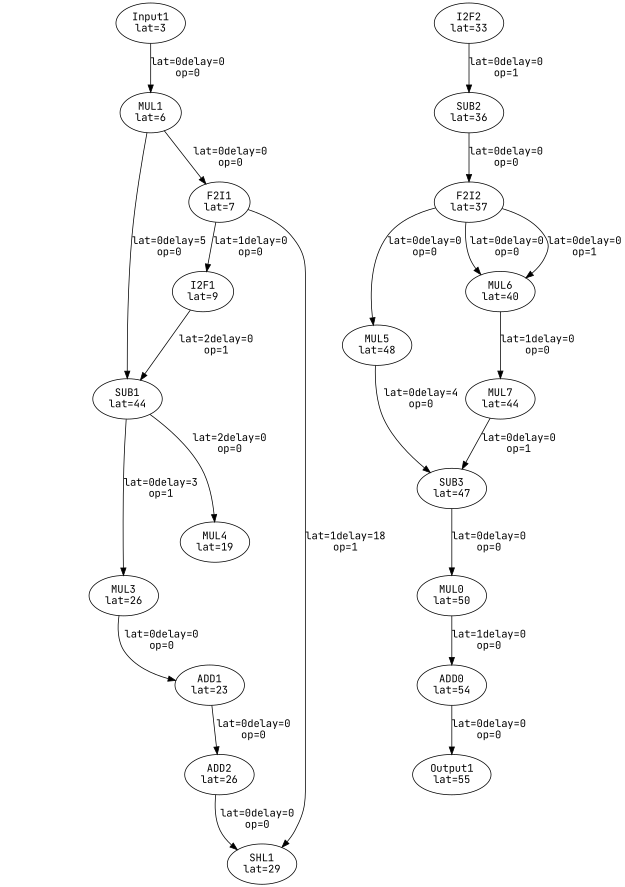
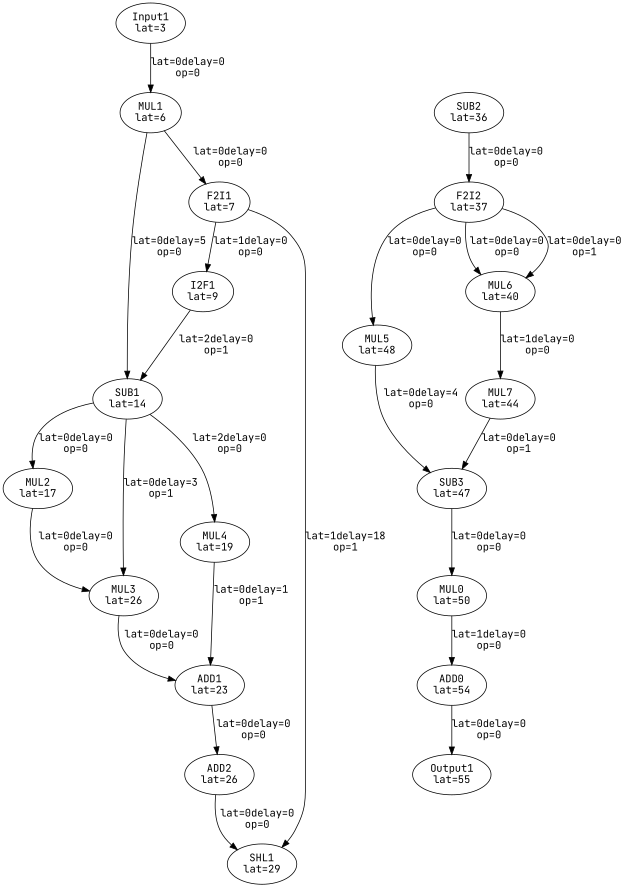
  digraph {
    fontname="JetBrains Mono"
    node [fontname="JetBrains Mono"]
    edge [fontname="JetBrains Mono"]
    Input1 [label="\N\nlat=3"]
    MUL1 [label="\N\nlat=6"]
-   SUB1 [label="\N\nlat=44"]
+   SUB1 [label="\N\nlat=14"]
    F2I1 [label="\N\nlat=7"]
    Output1 [label="\N\nlat=55"]
    ADD0 [label="\N\nlat=54"]
    MUL0 [label="\N\nlat=50"]
    SUB3 [label="\N\nlat=47"]
+   MUL2 [label="\N\nlat=17"]
    MUL3 [label="\N\nlat=26"]
    MUL4 [label="\N\nlat=19"]
    I2F1 [label="\N\nlat=9"]
    SHL1 [label="\N\nlat=29"]
    ADD1 [label="\N\nlat=23"]
    ADD2 [label="\N\nlat=26"]
-   I2F2 [label="\N\nlat=33"]
    SUB2 [label="\N\nlat=36"]
    MUL7 [label="\N\nlat=44"]
    F2I2 [label="\N\nlat=37"]
    MUL5 [label="\N\nlat=48"]
    MUL6 [label="\N\nlat=40"]
    Input1 -> MUL1 [label="lat=0\delay=0\nop=0"]
    MUL1 -> SUB1 [label="lat=0\delay=5\nop=0"]
    MUL1 -> F2I1 [label="lat=0\delay=0\nop=0"]
+   SUB1 -> MUL2 [label="lat=0\delay=0\nop=0"]
    SUB1 -> MUL3 [label="lat=0\delay=3\nop=1"]
    SUB1 -> MUL4 [label="lat=2\delay=0\nop=0"]
    F2I1 -> I2F1 [label="lat=1\delay=0\nop=0"]
    F2I1 -> SHL1 [label="lat=1\delay=18\nop=1"]
    ADD0 -> Output1 [label="lat=0\delay=0\nop=0"]
    MUL0 -> ADD0 [label="lat=1\delay=0\nop=0"]
    SUB3 -> MUL0 [label="lat=0\delay=0\nop=0"]
+   MUL2 -> MUL3 [label="lat=0\delay=0\nop=0"]
    MUL3 -> ADD1 [label="lat=0\delay=0\nop=0"]
+   MUL4 -> ADD1 [label="lat=0\delay=1\nop=1"]
    I2F1 -> SUB1 [label="lat=2\delay=0\nop=1"]
    ADD1 -> ADD2 [label="lat=0\delay=0\nop=0"]
    ADD2 -> SHL1 [label="lat=0\delay=0\nop=0"]
-   I2F2 -> SUB2 [label="lat=0\delay=0\nop=1"]
    SUB2 -> F2I2 [label="lat=0\delay=0\nop=0"]
    MUL7 -> SUB3 [label="lat=0\delay=0\nop=1"]
    F2I2 -> MUL5 [label="lat=0\delay=0\nop=0"]
    F2I2 -> MUL6 [label="lat=0\delay=0\nop=0"]
    F2I2 -> MUL6 [label="lat=0\delay=0\nop=1"]
    MUL5 -> SUB3 [label="lat=0\delay=4\nop=0"]
    MUL6 -> MUL7 [label="lat=1\delay=0\nop=0"]
  }
